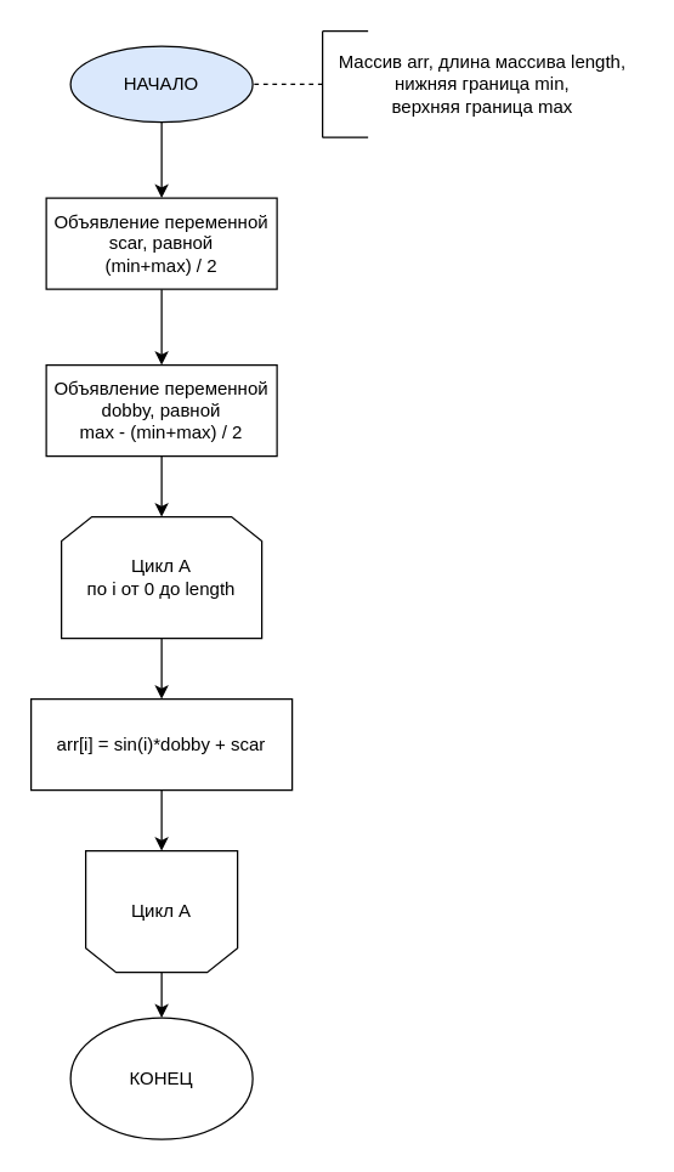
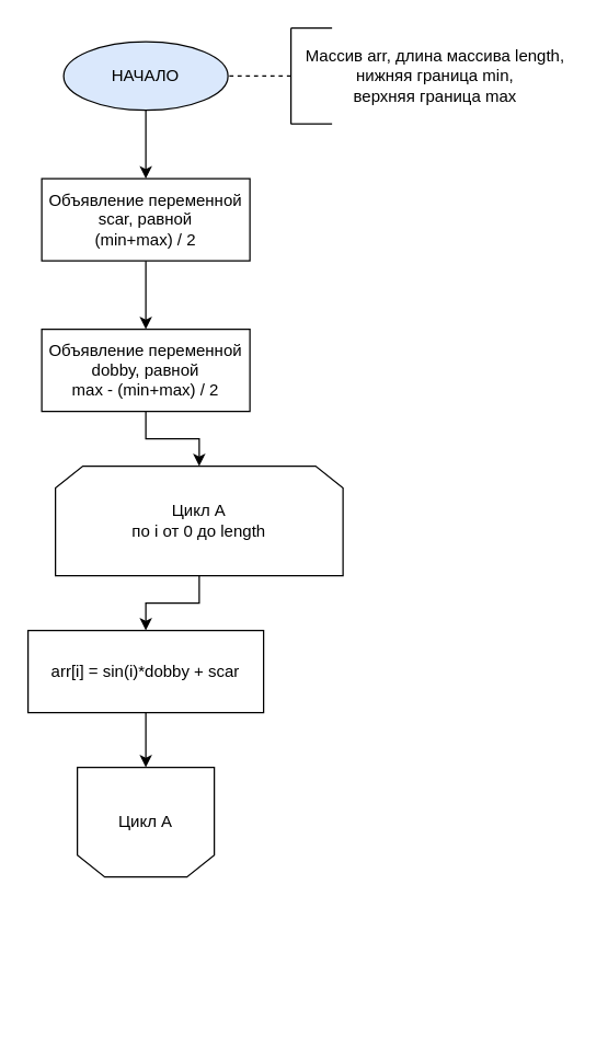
  <mxCell id="0" />
  <mxCell id="1" parent="0" />
  <mxCell id="2" value="" style="edgeStyle=orthogonalEdgeStyle;rounded=0;orthogonalLoop=1;jettySize=auto;html=1;" edge="1" parent="1" source="3" target="10"><mxGeometry relative="1" as="geometry" /></mxCell>
  <mxCell id="3" value="НАЧАЛО" style="ellipse;whiteSpace=wrap;html=1;fillColor=#dae8fc;" parent="1" vertex="1"><mxGeometry x="46" y="30" width="120" height="50" as="geometry" /></mxCell>
  <mxCell id="4" value="" style="endArrow=none;dashed=1;html=1;rounded=0;entryX=1;entryY=0.5;entryDx=0;entryDy=0;" edge="1" parent="1" target="3"><mxGeometry width="50" height="50" relative="1" as="geometry"><mxPoint x="212" y="55" as="sourcePoint" /><mxPoint x="132" y="410" as="targetPoint" /></mxGeometry></mxCell>
  <mxCell id="5" value="" style="endArrow=none;html=1;rounded=0;" edge="1" parent="1"><mxGeometry width="50" height="50" relative="1" as="geometry"><mxPoint x="212" y="90" as="sourcePoint" /><mxPoint x="212" y="20" as="targetPoint" /></mxGeometry></mxCell>
  <mxCell id="6" value="" style="endArrow=none;html=1;rounded=0;" edge="1" parent="1"><mxGeometry width="50" height="50" relative="1" as="geometry"><mxPoint x="212" y="90" as="sourcePoint" /><mxPoint x="242" y="90" as="targetPoint" /></mxGeometry></mxCell>
  <mxCell id="7" value="" style="endArrow=none;html=1;rounded=0;" edge="1" parent="1"><mxGeometry width="50" height="50" relative="1" as="geometry"><mxPoint x="242" y="20" as="sourcePoint" /><mxPoint x="212" y="20" as="targetPoint" /></mxGeometry></mxCell>
  <mxCell id="8" value="Массив arr, длина массива length,&lt;br&gt;нижняя граница min, &lt;br&gt;верхняя граница max" style="text;html=1;align=center;verticalAlign=middle;resizable=0;points=[];autosize=1;strokeColor=none;fillColor=none;" vertex="1" parent="1"><mxGeometry x="212" y="25" width="210" height="60" as="geometry" /></mxCell>
  <mxCell id="9" value="" style="edgeStyle=orthogonalEdgeStyle;rounded=0;orthogonalLoop=1;jettySize=auto;html=1;" edge="1" parent="1" source="10" target="12"><mxGeometry relative="1" as="geometry" /></mxCell>
  <mxCell id="10" value="Объявление переменной scar, равной&lt;br&gt;(min+max) / 2" style="whiteSpace=wrap;html=1;" vertex="1" parent="1"><mxGeometry x="30" y="130" width="152" height="60" as="geometry" /></mxCell>
  <mxCell id="11" style="edgeStyle=orthogonalEdgeStyle;rounded=0;orthogonalLoop=1;jettySize=auto;html=1;entryX=0.5;entryY=0;entryDx=0;entryDy=0;" edge="1" parent="1" source="12" target="14"><mxGeometry relative="1" as="geometry" /></mxCell>
  <mxCell id="12" value="Объявление переменной dobby, равной&lt;br&gt;max - (min+max) / 2" style="whiteSpace=wrap;html=1;" vertex="1" parent="1"><mxGeometry x="30" y="240" width="152" height="60" as="geometry" /></mxCell>
  <mxCell id="13" value="" style="edgeStyle=orthogonalEdgeStyle;rounded=0;orthogonalLoop=1;jettySize=auto;html=1;" edge="1" parent="1" source="14" target="16"><mxGeometry relative="1" as="geometry" /></mxCell>
- <mxCell id="14" value="Цикл А&lt;br&gt;по i от 0 до length" style="shape=loopLimit;whiteSpace=wrap;html=1;" vertex="1" parent="1"><mxGeometry x="40" y="340" width="132" height="80" as="geometry" /></mxCell>
+ <mxCell id="14" value="Цикл А&lt;br&gt;по i от 0 до length" style="shape=loopLimit;whiteSpace=wrap;html=1;" vertex="1" parent="1"><mxGeometry x="40" y="340" width="210" height="80" as="geometry" /></mxCell>
  <mxCell id="15" style="edgeStyle=orthogonalEdgeStyle;rounded=0;orthogonalLoop=1;jettySize=auto;html=1;entryX=0.5;entryY=1;entryDx=0;entryDy=0;" edge="1" parent="1" source="16" target="18"><mxGeometry relative="1" as="geometry" /></mxCell>
  <mxCell id="16" value="arr[i] = sin(i)*dobby + scar" style="whiteSpace=wrap;html=1;" vertex="1" parent="1"><mxGeometry x="20" y="460" width="172" height="60" as="geometry" /></mxCell>
- <mxCell id="17" style="edgeStyle=orthogonalEdgeStyle;rounded=0;orthogonalLoop=1;jettySize=auto;html=1;entryX=0.5;entryY=0;entryDx=0;entryDy=0;" edge="1" parent="1" source="18" target="19"><mxGeometry relative="1" as="geometry" /></mxCell>
  <mxCell id="18" value="Цикл А" style="shape=loopLimit;whiteSpace=wrap;html=1;direction=west;" vertex="1" parent="1"><mxGeometry x="56" y="560" width="100" height="80" as="geometry" /></mxCell>
- <mxCell id="19" value="КОНЕЦ" style="ellipse;whiteSpace=wrap;html=1;" vertex="1" parent="1"><mxGeometry x="46" y="670" width="120" height="80" as="geometry" /></mxCell>
